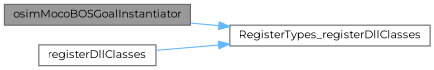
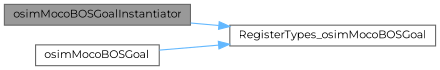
  digraph {
    fontname=Montserrat
    rankdir=LR
    node [color=grey40 fillcolor=white fontname=Montserrat fontsize=10 shape=box style=filled]
    edge [color=steelblue1 fontname=Montserrat fontsize=10 labelfontname=Helvetica labelfontsize=10 style=solid]
    n1 [color=gray40 fillcolor=grey60 fontcolor=black height=0.2 label=osimMocoBOSGoalInstantiator width=0.4]
-   n2 [height=0.2 label=RegisterTypes_registerDllClasses width=0.4]
-   n3 [height=0.2 label=registerDllClasses width=0.4]
+   n2 [height=0.2 label=RegisterTypes_osimMocoBOSGoal width=0.4]
+   n3 [height=0.2 label=osimMocoBOSGoal width=0.4]
    n1 -> n2
    n3 -> n2
  }
